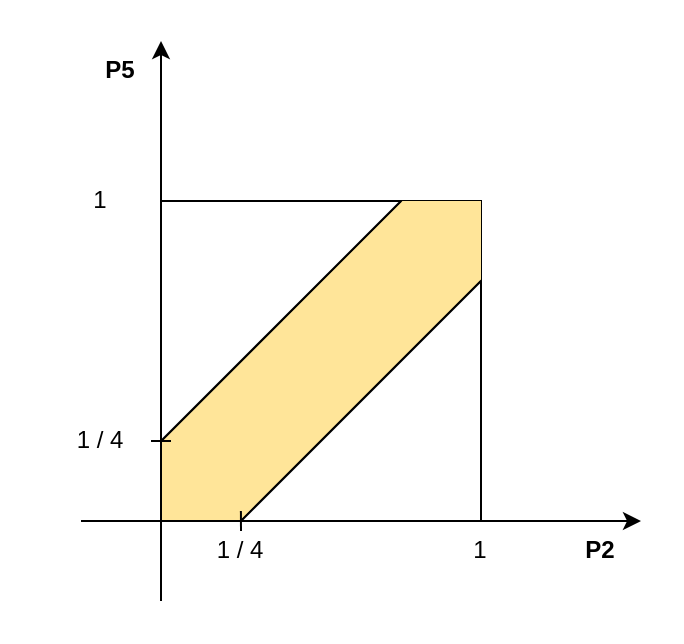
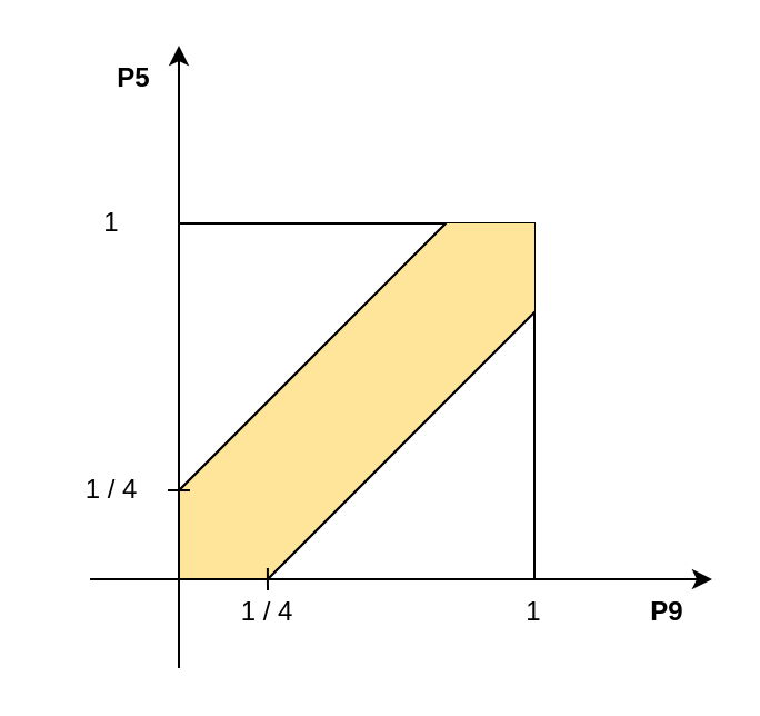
  <mxCell id="0" />
  <mxCell id="1" parent="0" />
  <mxCell id="2" value="" style="whiteSpace=wrap;html=1;aspect=fixed;fillColor=none;" parent="1" vertex="1"><mxGeometry x="80" y="100" width="160" height="160" as="geometry" /></mxCell>
  <mxCell id="3" value="" style="whiteSpace=wrap;html=1;aspect=fixed;fillColor=#FFE599;strokeColor=none;" parent="1" vertex="1"><mxGeometry x="80" y="100" width="160" height="160" as="geometry" /></mxCell>
  <mxCell id="4" value="" style="endArrow=classic;html=1;rounded=0;" parent="1" edge="1"><mxGeometry width="50" height="50" relative="1" as="geometry"><mxPoint x="80" y="300" as="sourcePoint" /><mxPoint x="80" y="20" as="targetPoint" /></mxGeometry></mxCell>
  <mxCell id="5" value="" style="endArrow=classic;html=1;rounded=0;" parent="1" edge="1"><mxGeometry width="50" height="50" relative="1" as="geometry"><mxPoint x="40" y="260" as="sourcePoint" /><mxPoint x="320" y="260" as="targetPoint" /></mxGeometry></mxCell>
  <mxCell id="6" value="1" style="text;html=1;strokeColor=none;fillColor=none;align=center;verticalAlign=middle;whiteSpace=wrap;rounded=0;" parent="1" vertex="1"><mxGeometry x="210" y="260" width="60" height="30" as="geometry" /></mxCell>
  <mxCell id="7" value="1" style="text;html=1;strokeColor=none;fillColor=none;align=center;verticalAlign=middle;whiteSpace=wrap;rounded=0;" parent="1" vertex="1"><mxGeometry x="20" y="85" width="60" height="30" as="geometry" /></mxCell>
  <mxCell id="8" value="1 / 4" style="text;html=1;strokeColor=none;fillColor=none;align=center;verticalAlign=middle;whiteSpace=wrap;rounded=0;" parent="1" vertex="1"><mxGeometry x="20" y="205" width="60" height="30" as="geometry" /></mxCell>
  <mxCell id="9" value="1 / 4" style="text;html=1;strokeColor=none;fillColor=none;align=center;verticalAlign=middle;whiteSpace=wrap;rounded=0;" parent="1" vertex="1"><mxGeometry x="90" y="260" width="60" height="30" as="geometry" /></mxCell>
  <mxCell id="10" value="" style="endArrow=none;html=1;rounded=0;" parent="1" edge="1"><mxGeometry width="50" height="50" relative="1" as="geometry"><mxPoint x="120" y="265" as="sourcePoint" /><mxPoint x="119.95" y="255" as="targetPoint" /></mxGeometry></mxCell>
  <mxCell id="11" value="" style="endArrow=none;html=1;rounded=0;" parent="1" edge="1"><mxGeometry width="50" height="50" relative="1" as="geometry"><mxPoint x="75" y="220" as="sourcePoint" /><mxPoint x="85" y="220" as="targetPoint" /></mxGeometry></mxCell>
  <mxCell id="12" value="" style="endArrow=none;html=1;rounded=0;entryX=0.75;entryY=0;entryDx=0;entryDy=0;" parent="1" target="2" edge="1"><mxGeometry width="50" height="50" relative="1" as="geometry"><mxPoint x="80" y="220" as="sourcePoint" /><mxPoint x="190" y="180" as="targetPoint" /></mxGeometry></mxCell>
  <mxCell id="13" value="" style="endArrow=none;html=1;rounded=0;entryX=0.75;entryY=0;entryDx=0;entryDy=0;" parent="1" edge="1"><mxGeometry width="50" height="50" relative="1" as="geometry"><mxPoint x="120" y="260" as="sourcePoint" /><mxPoint x="240" y="140" as="targetPoint" /></mxGeometry></mxCell>
  <mxCell id="14" value="" style="verticalLabelPosition=bottom;verticalAlign=top;html=1;shape=mxgraph.basic.orthogonal_triangle;fillColor=default;rotation=90;" parent="1" vertex="1"><mxGeometry x="80" y="100" width="120" height="120" as="geometry" /></mxCell>
  <mxCell id="15" value="" style="verticalLabelPosition=bottom;verticalAlign=top;html=1;shape=mxgraph.basic.orthogonal_triangle;fillColor=default;rotation=-180;direction=south;" parent="1" vertex="1"><mxGeometry x="120" y="140" width="120" height="120" as="geometry" /></mxCell>
  <mxCell id="16" value="P5" style="text;html=1;strokeColor=none;fillColor=none;align=center;verticalAlign=middle;whiteSpace=wrap;rounded=0;fontStyle=1" parent="1" vertex="1"><mxGeometry x="40" y="20" width="40" height="30" as="geometry" /></mxCell>
- <mxCell id="17" value="P2" style="text;html=1;strokeColor=none;fillColor=none;align=center;verticalAlign=middle;whiteSpace=wrap;rounded=0;fontStyle=1" parent="1" vertex="1"><mxGeometry x="280" y="260" width="40" height="30" as="geometry" /></mxCell>
+ <mxCell id="17" value="P9" style="text;html=1;strokeColor=none;fillColor=none;align=center;verticalAlign=middle;whiteSpace=wrap;rounded=0;fontStyle=1" parent="1" vertex="1"><mxGeometry x="280" y="260" width="40" height="30" as="geometry" /></mxCell>
